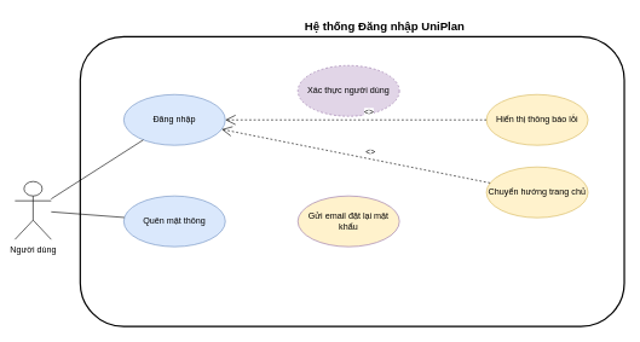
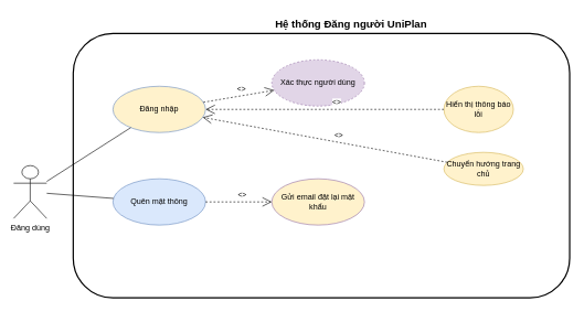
  <mxCell id="0" />
  <mxCell id="1" parent="0" />
- <mxCell id="2" value="Người dùng" style="shape=umlActor;verticalLabelPosition=bottom;verticalAlign=top;html=1;outlineConnect=0;" parent="1" vertex="1"><mxGeometry x="20" y="250" width="50" height="80" as="geometry" /></mxCell>
- <mxCell id="3" value="Hệ thống Đăng nhập UniPlan" style="text;html=1;strokeColor=none;fillColor=none;align=center;verticalAlign=middle;whiteSpace=wrap;rounded=0;fontSize=16;fontStyle=1;" parent="1" vertex="1"><mxGeometry x="390" y="20" width="280" height="30" as="geometry" /></mxCell>
+ <mxCell id="2" value="Đăng dùng" style="shape=umlActor;verticalLabelPosition=bottom;verticalAlign=top;html=1;outlineConnect=0;" parent="1" vertex="1"><mxGeometry x="20" y="250" width="50" height="80" as="geometry" /></mxCell>
+ <mxCell id="3" value="Hệ thống Đăng người UniPlan" style="text;html=1;strokeColor=none;fillColor=none;align=center;verticalAlign=middle;whiteSpace=wrap;rounded=0;fontSize=16;fontStyle=1;" parent="1" vertex="1"><mxGeometry x="390" y="20" width="280" height="30" as="geometry" /></mxCell>
  <mxCell id="4" value="" style="rounded=1;whiteSpace=wrap;html=1;strokeWidth=2;fillColor=none;dashed=0;strokeColor=#000000;fontStyle=1;fontSize=14;" parent="1" vertex="1"><mxGeometry x="110" y="50" width="750" height="400" as="geometry" /></mxCell>
- <mxCell id="5" value="Đăng nhập" style="ellipse;whiteSpace=wrap;html=1;fillColor=#dae8fc;strokeColor=#6c8ebf;" parent="1" vertex="1"><mxGeometry x="170" y="130" width="140" height="70" as="geometry" /></mxCell>
+ <mxCell id="5" value="Đăng nhập" style="ellipse;whiteSpace=wrap;html=1;fillColor=#fff2cc;strokeColor=#6c8ebf;" parent="1" vertex="1"><mxGeometry x="170" y="130" width="140" height="70" as="geometry" /></mxCell>
  <mxCell id="6" value="Quên mật thông" style="ellipse;whiteSpace=wrap;html=1;fillColor=#dae8fc;strokeColor=#6c8ebf;" parent="1" vertex="1"><mxGeometry x="170" y="270" width="140" height="70" as="geometry" /></mxCell>
  <mxCell id="7" value="Xác thực người dùng" style="ellipse;whiteSpace=wrap;html=1;fillColor=#e1d5e7;strokeColor=#9673a6;dashed=1;" parent="1" vertex="1"><mxGeometry x="410" y="90" width="140" height="70" as="geometry" /></mxCell>
  <mxCell id="8" value="Gửi email đặt lại mật khẩu" style="ellipse;whiteSpace=wrap;html=1;fillColor=#fff2cc;strokeColor=#9673a6;" parent="1" vertex="1"><mxGeometry x="410" y="270" width="140" height="70" as="geometry" /></mxCell>
- <mxCell id="9" value="Hiển thị thông báo lỗi" style="ellipse;whiteSpace=wrap;html=1;fillColor=#fff2cc;strokeColor=#d6b656;" parent="1" vertex="1"><mxGeometry x="670" y="130" width="140" height="70" as="geometry" /></mxCell>
- <mxCell id="10" value="Chuyển hướng trang chủ" style="ellipse;whiteSpace=wrap;html=1;fillColor=#fff2cc;strokeColor=#d6b656;" parent="1" vertex="1"><mxGeometry x="670" y="230" width="140" height="70" as="geometry" /></mxCell>
+ <mxCell id="9" value="Hiển thị thông báo lỗi" style="ellipse;whiteSpace=wrap;html=1;fillColor=#fff2cc;strokeColor=#d6b656;" parent="1" vertex="1"><mxGeometry x="670" y="130" width="105" height="70" as="geometry" /></mxCell>
+ <mxCell id="10" value="Chuyển hướng trang chủ" style="ellipse;whiteSpace=wrap;html=1;fillColor=#fff2cc;strokeColor=#d6b656;" parent="1" vertex="1"><mxGeometry x="670" y="230" width="120" height="50" as="geometry" /></mxCell>
  <mxCell id="11" value="" style="endArrow=none;html=1;rounded=0;" parent="1" source="2" target="5" edge="1"><mxGeometry width="50" height="50" relative="1" as="geometry"><mxPoint x="70" y="290" as="sourcePoint" /><mxPoint x="170" y="165" as="targetPoint" /></mxGeometry></mxCell>
  <mxCell id="12" value="" style="endArrow=none;html=1;rounded=0;" parent="1" source="2" target="6" edge="1"><mxGeometry width="50" height="50" relative="1" as="geometry"><mxPoint x="70" y="290" as="sourcePoint" /><mxPoint x="170" y="305" as="targetPoint" /></mxGeometry></mxCell>
+ <mxCell id="13" value="&lt;&lt;include&gt;&gt;" style="endArrow=open;endSize=12;dashed=1;html=1;rounded=0;labelPosition=center;verticalLabelPosition=middle;align=center;verticalAlign=middle;" parent="1" source="5" target="7" edge="1"><mxGeometry x="0.1" y="10" width="100" height="100" relative="1" as="geometry"><mxPoint x="310" y="165" as="sourcePoint" /><mxPoint x="410" y="125" as="targetPoint" /><mxPoint as="offset" /></mxGeometry></mxCell>
+ <mxCell id="14" value="&lt;&lt;include&gt;&gt;" style="endArrow=open;endSize=12;dashed=1;html=1;rounded=0;labelPosition=center;verticalLabelPosition=middle;align=center;verticalAlign=middle;" parent="1" source="6" target="8" edge="1"><mxGeometry x="0.1" y="10" width="100" height="100" relative="1" as="geometry"><mxPoint x="310" y="305" as="sourcePoint" /><mxPoint x="410" y="305" as="targetPoint" /><mxPoint as="offset" /></mxGeometry></mxCell>
  <mxCell id="15" value="&lt;&lt;extend&gt;&gt;" style="endArrow=open;endSize=12;dashed=1;html=1;rounded=0;labelPosition=center;verticalLabelPosition=middle;align=center;verticalAlign=middle;" parent="1" source="9" target="5" edge="1"><mxGeometry x="-0.1" y="-10" width="100" height="100" relative="1" as="geometry"><mxPoint x="670" y="165" as="sourcePoint" /><mxPoint x="310" y="165" as="targetPoint" /><mxPoint as="offset" /></mxGeometry></mxCell>
  <mxCell id="16" value="&lt;&lt;extend&gt;&gt;" style="endArrow=open;endSize=12;dashed=1;html=1;rounded=0;labelPosition=center;verticalLabelPosition=middle;align=center;verticalAlign=middle;" parent="1" source="10" target="5" edge="1"><mxGeometry x="-0.1" y="-10" width="100" height="100" relative="1" as="geometry"><mxPoint x="670" y="265" as="sourcePoint" /><mxPoint x="310" y="165" as="targetPoint" /><mxPoint as="offset" /></mxGeometry></mxCell>
